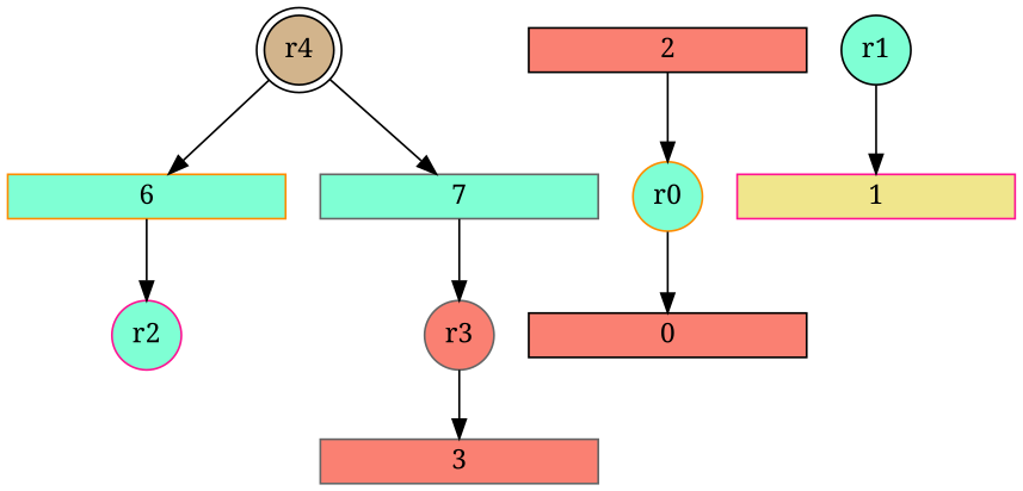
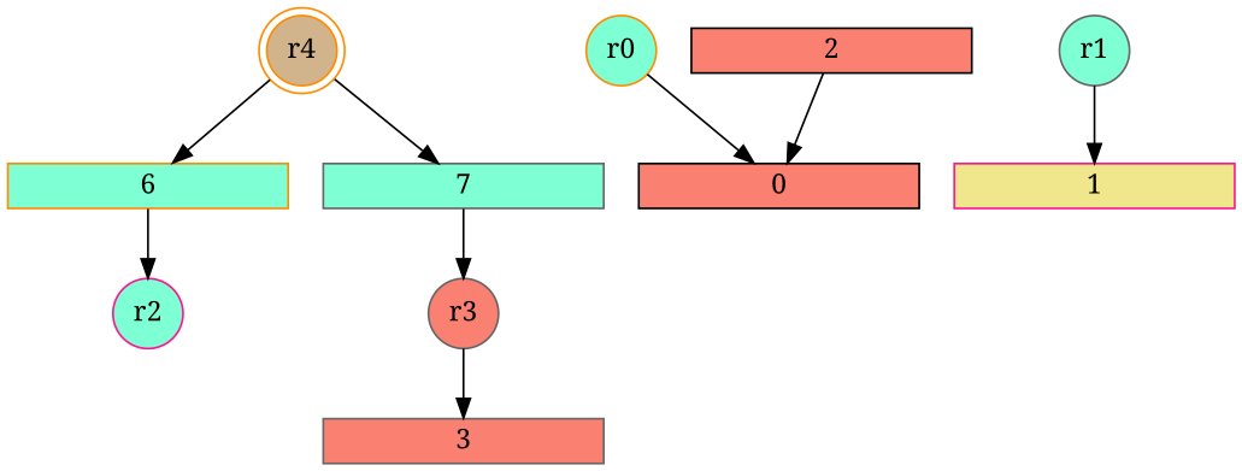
  digraph {
    fontname="Noto Serif"
    node [color=black fillcolor=aquamarine fontname="Noto Serif" shape=rect style=filled forcelabels=false]
    edge [fontname="Noto Serif"]
    r2 [color=deeppink fixedsize=2 shape=circle forcelabels=""]
    r0 [color=darkorange fixedsize=2 shape=circle forcelabels=""]
    r3 [color=gray40 fillcolor=salmon fixedsize=2 shape=circle forcelabels=""]
-   r1 [fixedsize=2 shape=circle forcelabels=""]
-   r4 [fillcolor=tan fixedsize=2 shape=doublecircle forcelabels=""]
+   r1 [color=gray40 fixedsize=2 shape=circle forcelabels=""]
+   r4 [color=darkorange fillcolor=tan fixedsize=2 shape=doublecircle forcelabels=""]
    0 [fillcolor=salmon height=0.2 width=2]
    1 [color=deeppink fillcolor=khaki height=0.2 width=2]
    2 [fillcolor=salmon height=0.2 width=2]
    3 [color=gray40 fillcolor=salmon height=0.2 width=2]
    6 [color=darkorange height=0.2 width=2]
    7 [color=gray40 height=0.2 width=2]
    subgraph sub_1 {
      r2
      r0
      r3
      r1
    }
    subgraph sub_2 {
      r4
    }
    subgraph sub_3 {
      0
      1
      2
      3
      6
      7
    }
    r0 -> 0
    r3 -> 3
    r1 -> 1
    r4 -> 6
    r4 -> 7
-   2 -> r0
+   2 -> 0
    6 -> r2
    7 -> r3
  }
